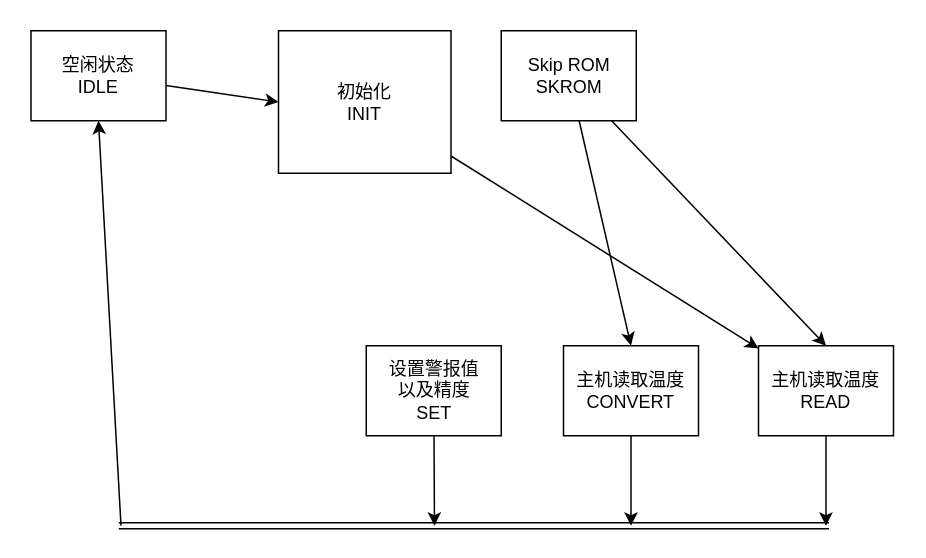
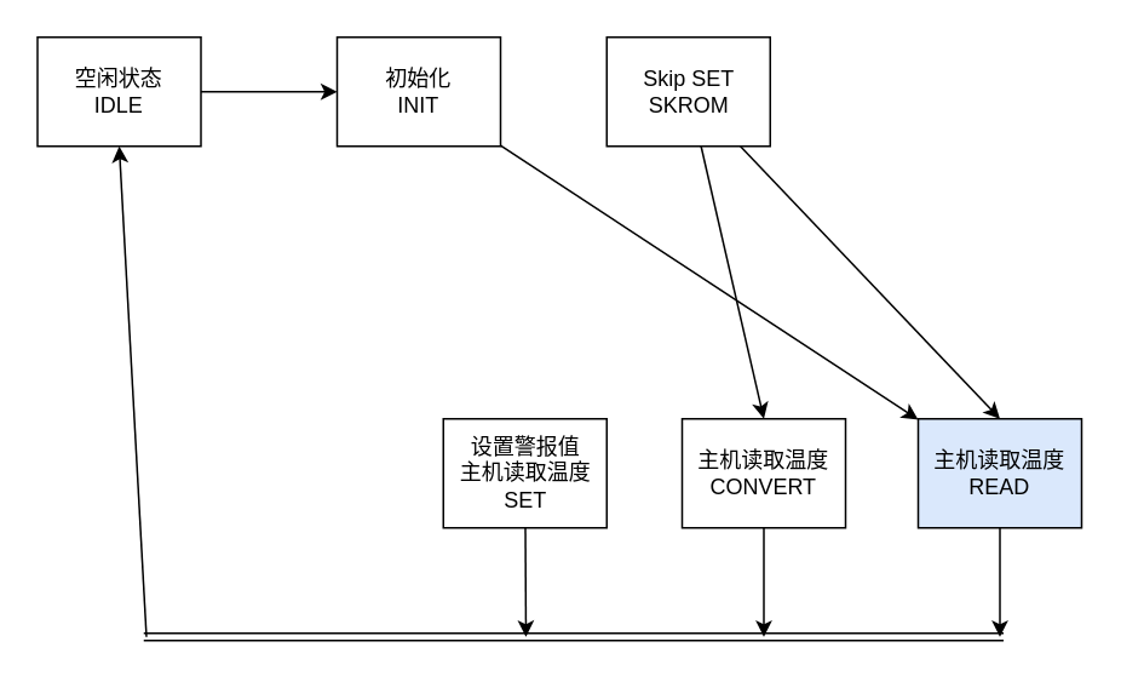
  <mxCell id="0" />
  <mxCell id="1" parent="0" />
  <mxCell id="2" style="edgeStyle=none;html=1;entryX=0;entryY=0.5;entryDx=0;entryDy=0;" parent="1" source="3" target="5" edge="1"><mxGeometry relative="1" as="geometry" /></mxCell>
  <mxCell id="3" value="空闲状态&lt;br&gt;IDLE" style="rounded=0;whiteSpace=wrap;html=1;" parent="1" vertex="1"><mxGeometry x="20" y="20" width="90" height="60" as="geometry" /></mxCell>
  <mxCell id="4" style="edgeStyle=none;html=1;" parent="1" source="5" target="13" edge="1"><mxGeometry relative="1" as="geometry" /></mxCell>
- <mxCell id="5" value="初始化&lt;br&gt;INIT" style="rounded=0;whiteSpace=wrap;html=1;" parent="1" vertex="1"><mxGeometry x="185" y="20" width="115" height="95" as="geometry" /></mxCell>
+ <mxCell id="5" value="初始化&lt;br&gt;INIT" style="rounded=0;whiteSpace=wrap;html=1;" parent="1" vertex="1"><mxGeometry x="185" y="20" width="90" height="60" as="geometry" /></mxCell>
  <mxCell id="6" style="edgeStyle=none;html=1;entryX=0.5;entryY=0;entryDx=0;entryDy=0;" parent="1" source="8" edge="1"><mxGeometry relative="1" as="geometry"><mxPoint x="420" y="230" as="targetPoint" /></mxGeometry></mxCell>
  <mxCell id="7" style="edgeStyle=none;html=1;entryX=0.5;entryY=0;entryDx=0;entryDy=0;" parent="1" source="8" target="13" edge="1"><mxGeometry relative="1" as="geometry" /></mxCell>
- <mxCell id="8" value="Skip ROM&lt;br&gt;SKROM" style="rounded=0;whiteSpace=wrap;html=1;" parent="1" vertex="1"><mxGeometry x="333.5" y="20" width="90" height="60" as="geometry" /></mxCell>
+ <mxCell id="8" value="Skip SET&lt;br&gt;SKROM" style="rounded=0;whiteSpace=wrap;html=1;" parent="1" vertex="1"><mxGeometry x="333.5" y="20" width="90" height="60" as="geometry" /></mxCell>
  <mxCell id="9" style="edgeStyle=none;html=1;" parent="1" source="10" edge="1"><mxGeometry relative="1" as="geometry"><mxPoint x="289" y="350" as="targetPoint" /></mxGeometry></mxCell>
- <mxCell id="10" value="设置警报值&lt;br&gt;以及精度&lt;br&gt;SET" style="rounded=0;whiteSpace=wrap;html=1;" parent="1" vertex="1"><mxGeometry x="243.5" y="230" width="90" height="60" as="geometry" /></mxCell>
+ <mxCell id="10" value="设置警报值&lt;br&gt;主机读取温度&lt;br&gt;SET" style="rounded=0;whiteSpace=wrap;html=1;" parent="1" vertex="1"><mxGeometry x="243.5" y="230" width="90" height="60" as="geometry" /></mxCell>
  <mxCell id="11" style="edgeStyle=none;html=1;" parent="1" edge="1"><mxGeometry relative="1" as="geometry"><mxPoint x="420" y="350" as="targetPoint" /><mxPoint x="420" y="290" as="sourcePoint" /></mxGeometry></mxCell>
  <mxCell id="12" style="edgeStyle=none;html=1;" parent="1" source="13" edge="1"><mxGeometry relative="1" as="geometry"><mxPoint x="550" y="350" as="targetPoint" /></mxGeometry></mxCell>
- <mxCell id="13" value="主机读取温度&lt;br&gt;READ" style="rounded=0;whiteSpace=wrap;html=1;" parent="1" vertex="1"><mxGeometry x="505" y="230" width="90" height="60" as="geometry" /></mxCell>
+ <mxCell id="13" value="主机读取温度&lt;br&gt;READ" style="rounded=0;whiteSpace=wrap;html=1;fillColor=#dae8fc;" parent="1" vertex="1"><mxGeometry x="505" y="230" width="90" height="60" as="geometry" /></mxCell>
  <mxCell id="14" value="" style="endArrow=none;html=1;shape=link;" parent="1" edge="1"><mxGeometry width="50" height="50" relative="1" as="geometry"><mxPoint x="78.5" y="350" as="sourcePoint" /><mxPoint x="552" y="350" as="targetPoint" /></mxGeometry></mxCell>
  <mxCell id="15" value="" style="endArrow=classic;html=1;entryX=0.5;entryY=1;entryDx=0;entryDy=0;startArrow=none;startFill=0;endFill=1;" parent="1" target="3" edge="1"><mxGeometry width="50" height="50" relative="1" as="geometry"><mxPoint x="80" y="350" as="sourcePoint" /><mxPoint x="435" y="90" as="targetPoint" /></mxGeometry></mxCell>
  <mxCell id="16" value="主机读取温度&lt;br&gt;CONVERT" style="rounded=0;whiteSpace=wrap;html=1;" parent="1" vertex="1"><mxGeometry x="375" y="230" width="90" height="60" as="geometry" /></mxCell>
